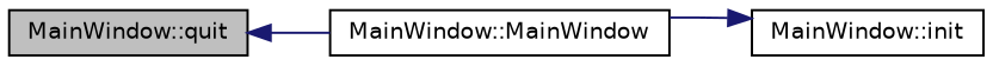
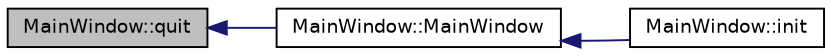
  digraph {
    rankdir=LR
    node [color=black fillcolor=white fontname=Helvetica fontsize=10 shape=record style=filled]
    edge [color=midnightblue dir=back fontname=Helvetica fontsize=10 labelfontname=Helvetica labelfontsize=10 style=solid]
    n1 [fillcolor=grey75 fontcolor=black height=0.2 label="MainWindow::quit" width=0.4]
    n2 [height=0.2 label="MainWindow::MainWindow" width=0.4]
    n3 [height=0.2 label="MainWindow::init" width=0.4]
    n1 -> n2
-   n3 -> n2
+   n2 -> n3
  }
